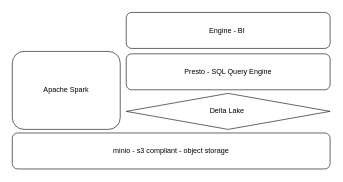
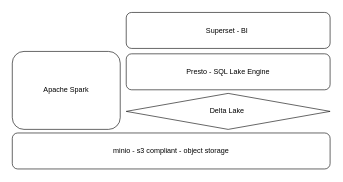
  <mxCell id="0" />
  <mxCell id="1" parent="0" />
  <mxCell id="2" value="minio - s3 compliant - object storage" style="rounded=1;whiteSpace=wrap;html=1;" vertex="1" parent="1"><mxGeometry x="20" y="221" width="530" height="60" as="geometry" /></mxCell>
  <mxCell id="3" value="Delta Lake&amp;nbsp;" style="rhombus;whiteSpace=wrap;html=1;" vertex="1" parent="1"><mxGeometry x="210" y="155" width="340" height="60" as="geometry" /></mxCell>
  <mxCell id="4" value="Apache Spark" style="rounded=1;whiteSpace=wrap;html=1;" vertex="1" parent="1"><mxGeometry x="20" y="85" width="180" height="130" as="geometry" /></mxCell>
- <mxCell id="5" value="Presto - SQL Query Engine" style="rounded=1;whiteSpace=wrap;html=1;" vertex="1" parent="1"><mxGeometry x="210" y="89" width="340" height="60" as="geometry" /></mxCell>
- <mxCell id="6" value="Engine - BI&amp;nbsp;" style="rounded=1;whiteSpace=wrap;html=1;" vertex="1" parent="1"><mxGeometry x="210" y="20" width="340" height="60" as="geometry" /></mxCell>
+ <mxCell id="5" value="Presto - SQL Lake Engine" style="rounded=1;whiteSpace=wrap;html=1;" vertex="1" parent="1"><mxGeometry x="210" y="89" width="340" height="60" as="geometry" /></mxCell>
+ <mxCell id="6" value="Superset - BI&amp;nbsp;" style="rounded=1;whiteSpace=wrap;html=1;" vertex="1" parent="1"><mxGeometry x="210" y="20" width="340" height="60" as="geometry" /></mxCell>
